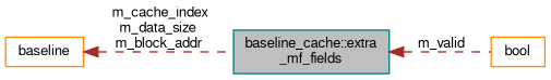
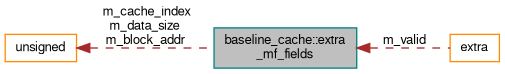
  digraph {
    rankdir=LR
    node [color=darkorange fontname=FreeSans fontsize=10 shape=record]
    edge [color=brown dir=back fontname=FreeSans fontsize=10 labelfontname=FreeSans labelfontsize=10 style=dashed]
    n1 [color=teal fillcolor=grey75 fontcolor=black height=0.2 label="baseline_cache::extra\l_mf_fields" style=filled width=0.4]
-   n2 [height=0.2 label=bool width=0.4]
-   n3 [height=0.2 label=baseline width=0.4]
+   n2 [height=0.2 label=extra width=0.4]
+   n3 [height=0.2 label=unsigned width=0.4]
    n1 -> n2 [label=" m_valid"]
    n3 -> n1 [label=" m_cache_index\nm_data_size\nm_block_addr"]
  }
